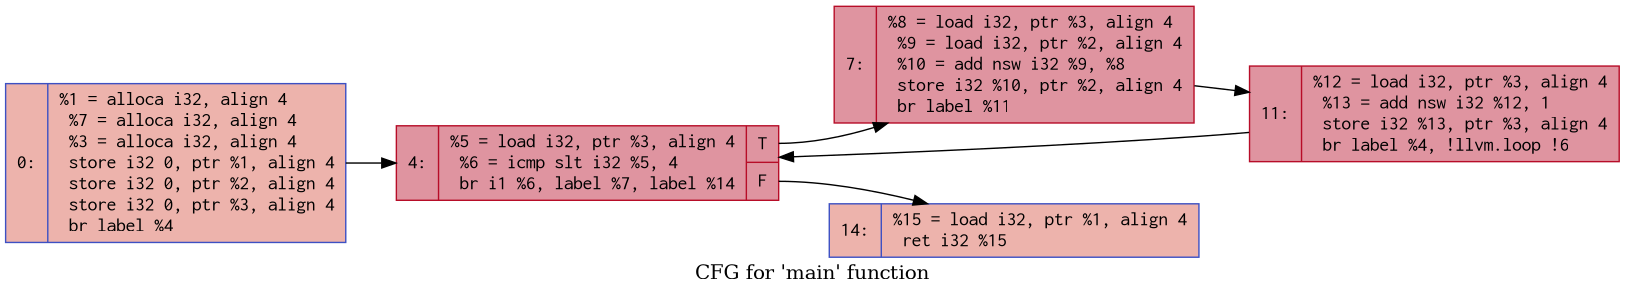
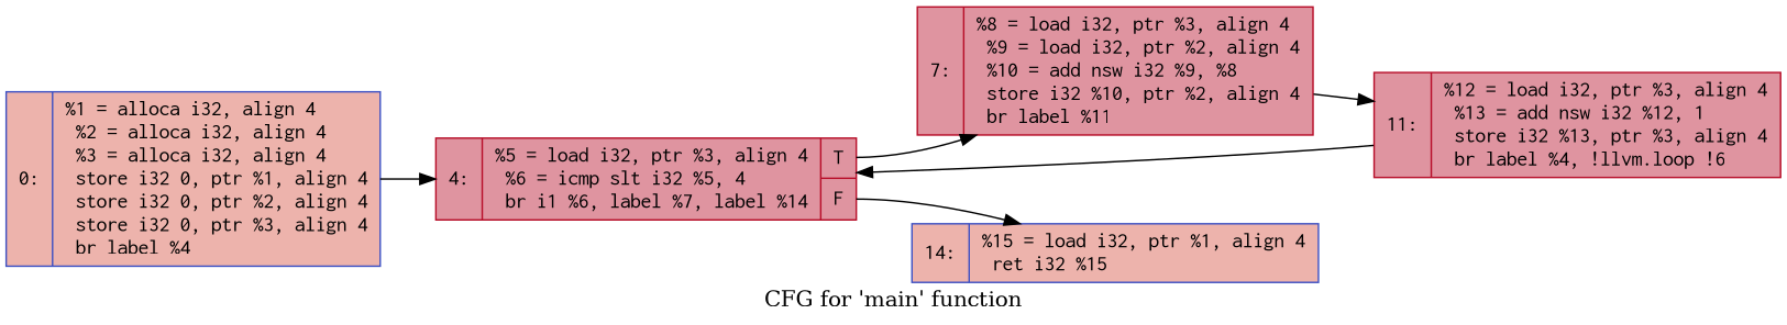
  digraph {
    label="CFG for 'main' function"
    rankdir=LR
    node [color="#b70d28ff" fillcolor="#b70d2870" fontname=Courier shape=record style=filled]
-   n1 [color="#3d50c3ff" fillcolor="#d6524470" label="{0:\l|  %1 = alloca i32, align 4\l  %7 = alloca i32, align 4\l  %3 = alloca i32, align 4\l  store i32 0, ptr %1, align 4\l  store i32 0, ptr %2, align 4\l  store i32 0, ptr %3, align 4\l  br label %4\l}"]
+   n1 [color="#3d50c3ff" fillcolor="#d6524470" label="{0:\l|  %1 = alloca i32, align 4\l  %2 = alloca i32, align 4\l  %3 = alloca i32, align 4\l  store i32 0, ptr %1, align 4\l  store i32 0, ptr %2, align 4\l  store i32 0, ptr %3, align 4\l  br label %4\l}"]
    n2 [label="{4:\l|  %5 = load i32, ptr %3, align 4\l  %6 = icmp slt i32 %5, 4\l  br i1 %6, label %7, label %14\l|{<s0>T|<s1>F}}"]
    n3 [label="{7:\l|  %8 = load i32, ptr %3, align 4\l  %9 = load i32, ptr %2, align 4\l  %10 = add nsw i32 %9, %8\l  store i32 %10, ptr %2, align 4\l  br label %11\l}"]
    n4 [color="#3d50c3ff" fillcolor="#d6524470" label="{14:\l|  %15 = load i32, ptr %1, align 4\l  ret i32 %15\l}"]
    n5 [label="{11:\l|  %12 = load i32, ptr %3, align 4\l  %13 = add nsw i32 %12, 1\l  store i32 %13, ptr %3, align 4\l  br label %4, !llvm.loop !6\l}"]
    n1 -> n2
    n2 -> n3 [tailport=s0]
    n2 -> n4 [tailport=s1]
    n3 -> n5
    n5 -> n2
  }
